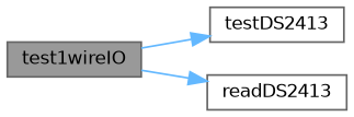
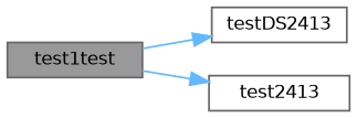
  digraph {
    rankdir=LR
    node [color=grey40 fillcolor=white fontname=Helvetica fontsize=10 shape=box style=filled]
    edge [color=steelblue1 fontname=Helvetica fontsize=10 labelfontname=Helvetica labelfontsize=10 style=solid]
-   n1 [color=gray40 fillcolor=grey60 fontcolor=black height=0.2 label=test1wireIO width=0.4]
+   n1 [color=gray40 fillcolor=grey60 fontcolor=black height=0.2 label=test1test width=0.4]
    n2 [height=0.2 label=testDS2413 width=0.4]
-   n3 [height=0.2 label=readDS2413 width=0.4]
+   n3 [height=0.2 label=test2413 width=0.4]
    n1 -> n2
    n1 -> n3
  }
